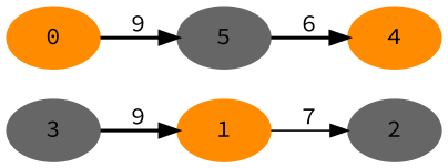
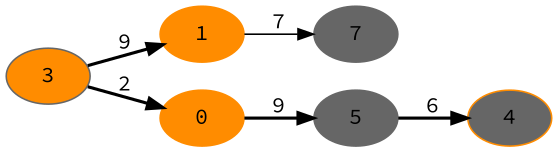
  digraph {
    fontname="Source Code Pro"
    rankdir=LR
    node [color=darkorange fontcolor=black fontname="Source Code Pro" style=filled]
    edge [fontname="Source Code Pro" style=bold]
    n1 [label=1]
-   n2 [color=gray40 label=2]
-   n3 [color=gray40 label=3]
+   n2 [color=gray40 label=7]
+   n3 [color=gray40 label=3 fillcolor=darkorange]
    n4 [label=0]
    n5 [color=gray40 label=5]
-   n6 [label=4]
+   n6 [label=4 fillcolor=gray40]
    n1 -> n2 [label=7 style=solid]
    n3 -> n1 [label=9]
+   n3 -> n4 [label=2]
    n4 -> n5 [label=9]
    n5 -> n6 [label=6]
  }
